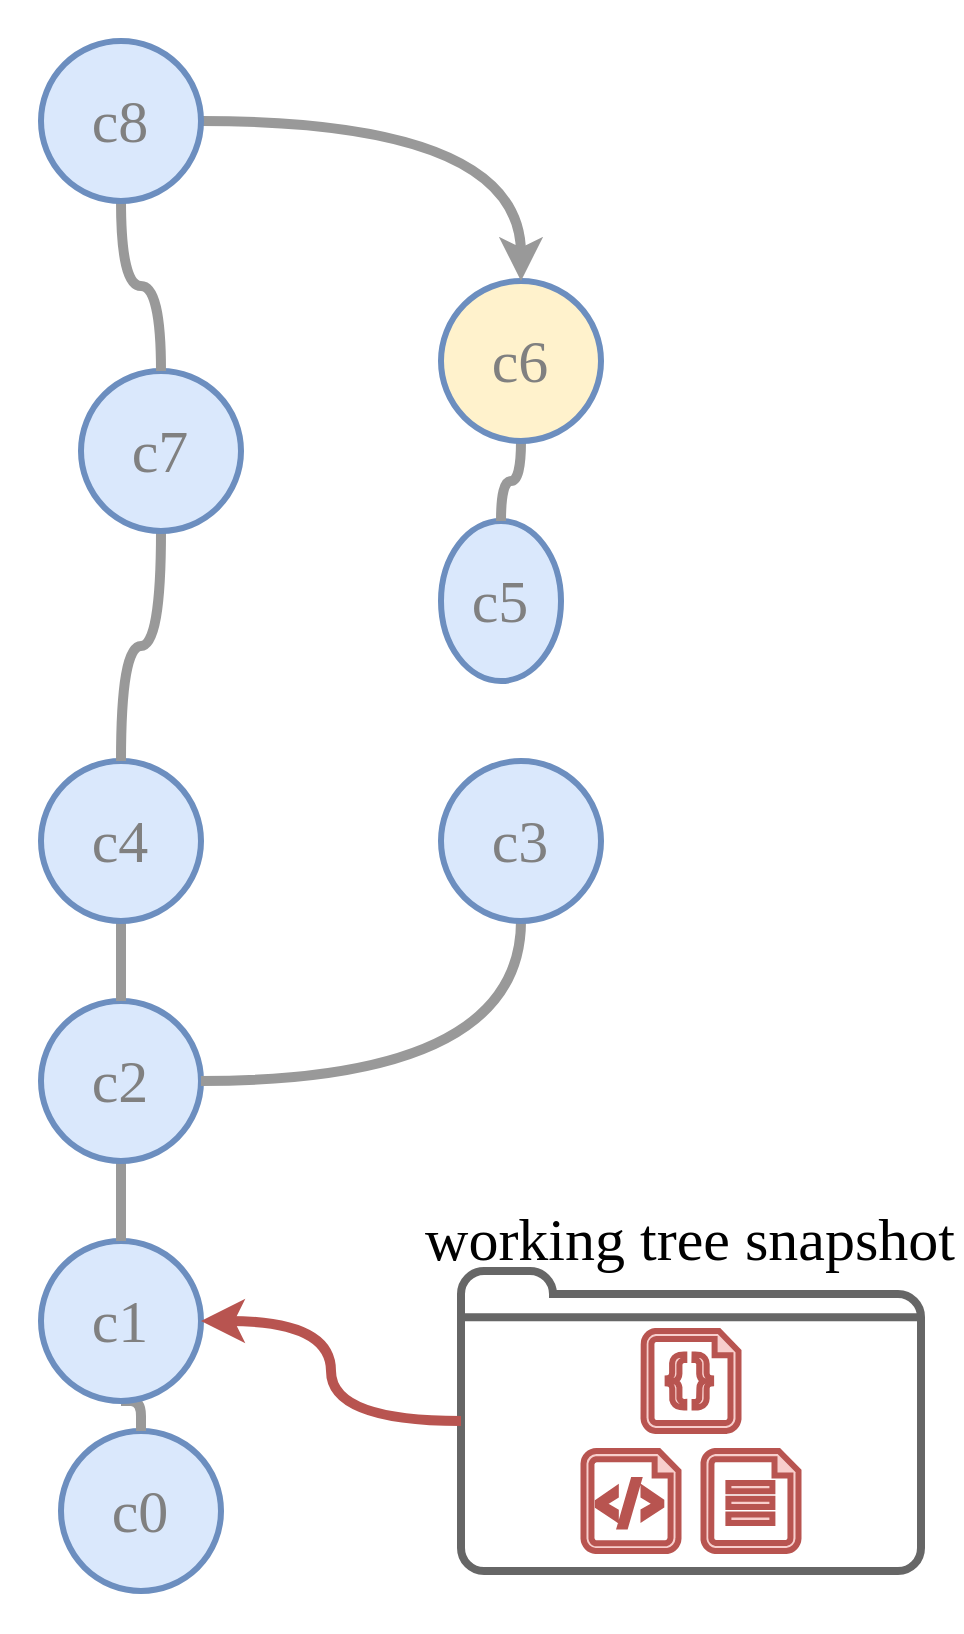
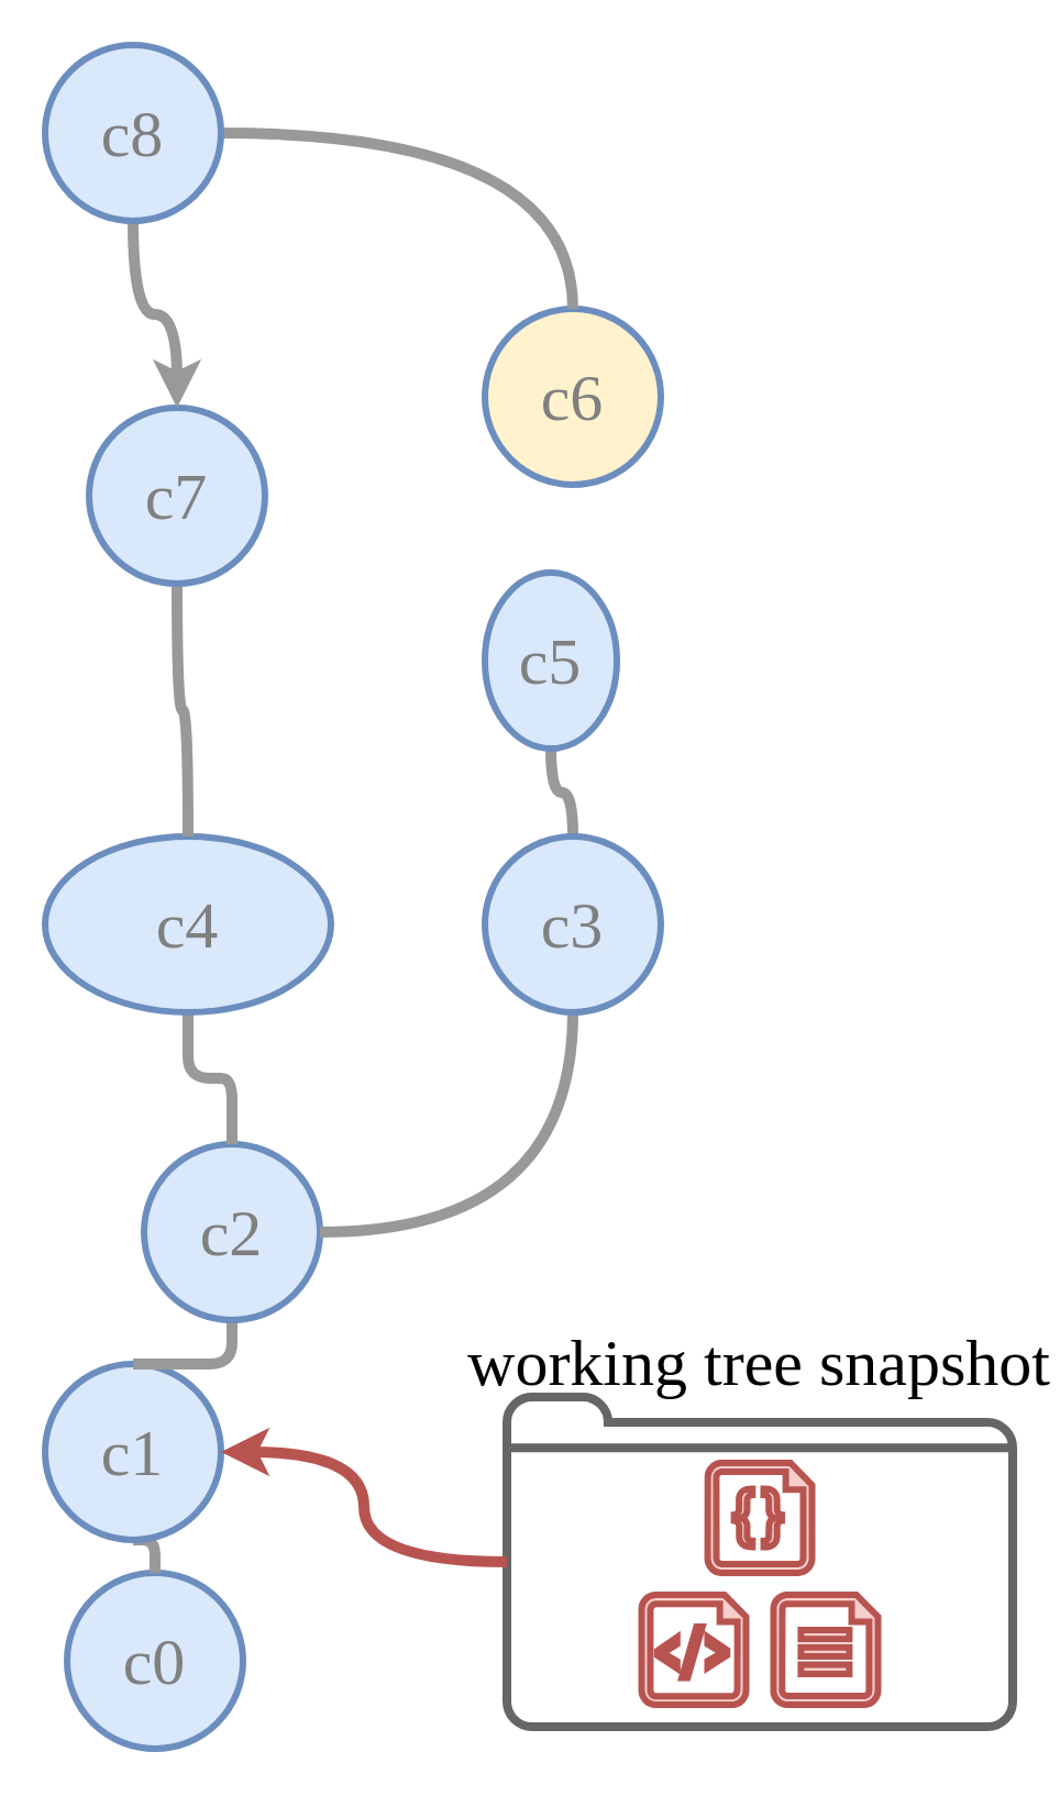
  <mxCell id="0" />
  <mxCell id="1" parent="0" />
  <mxCell id="2" value="c0" style="ellipse;whiteSpace=wrap;html=1;aspect=fixed;fillColor=#dae8fc;strokeColor=#6c8ebf;strokeWidth=3;fontSize=30;fontFamily=Source Sans Pro;fontSource=https%3A%2F%2Ffonts.googleapis.com%2Fcss%3Ffamily%3DSource%2BSans%2BPro;fontColor=#808080;" parent="1" vertex="1"><mxGeometry x="30" y="715" width="80" height="80" as="geometry" /></mxCell>
  <mxCell id="3" style="edgeStyle=orthogonalEdgeStyle;rounded=1;orthogonalLoop=1;jettySize=auto;html=1;exitX=0.5;exitY=1;exitDx=0;exitDy=0;entryX=0.5;entryY=0;entryDx=0;entryDy=0;strokeColor=#999999;strokeWidth=5;endArrow=none;endFill=0;" parent="1" source="4" target="2" edge="1"><mxGeometry relative="1" as="geometry" /></mxCell>
  <mxCell id="4" value="c1" style="ellipse;whiteSpace=wrap;html=1;aspect=fixed;fillColor=#dae8fc;strokeColor=#6c8ebf;strokeWidth=3;fontSize=30;fontFamily=Source Sans Pro;fontSource=https%3A%2F%2Ffonts.googleapis.com%2Fcss%3Ffamily%3DSource%2BSans%2BPro;fontColor=#808080;" parent="1" vertex="1"><mxGeometry x="20" y="620" width="80" height="80" as="geometry" /></mxCell>
  <mxCell id="5" style="edgeStyle=orthogonalEdgeStyle;rounded=1;orthogonalLoop=1;jettySize=auto;html=1;exitX=0.5;exitY=1;exitDx=0;exitDy=0;entryX=0.5;entryY=0;entryDx=0;entryDy=0;strokeColor=#999999;strokeWidth=5;endArrow=none;endFill=0;" parent="1" source="6" target="4" edge="1"><mxGeometry relative="1" as="geometry" /></mxCell>
- <mxCell id="6" value="&lt;span style=&quot;color: rgb(128, 128, 128); font-family: &amp;quot;Source Sans Pro&amp;quot;; font-size: 30px;&quot;&gt;c2&lt;/span&gt;" style="ellipse;whiteSpace=wrap;html=1;aspect=fixed;fillColor=#dae8fc;strokeColor=#6c8ebf;strokeWidth=3;" parent="1" vertex="1"><mxGeometry x="20" y="500" width="80" height="80" as="geometry" /></mxCell>
+ <mxCell id="6" value="&lt;span style=&quot;color: rgb(128, 128, 128); font-family: &amp;quot;Source Sans Pro&amp;quot;; font-size: 30px;&quot;&gt;c2&lt;/span&gt;" style="ellipse;whiteSpace=wrap;html=1;aspect=fixed;fillColor=#dae8fc;strokeColor=#6c8ebf;strokeWidth=3;" parent="1" vertex="1"><mxGeometry x="65" y="520" width="80" height="80" as="geometry" /></mxCell>
  <mxCell id="7" style="edgeStyle=orthogonalEdgeStyle;rounded=1;orthogonalLoop=1;jettySize=auto;html=1;exitX=0.5;exitY=1;exitDx=0;exitDy=0;entryX=0.5;entryY=0;entryDx=0;entryDy=0;strokeColor=#999999;strokeWidth=5;endArrow=none;endFill=0;" parent="1" source="8" target="6" edge="1"><mxGeometry relative="1" as="geometry" /></mxCell>
- <mxCell id="8" value="&lt;span style=&quot;color: rgb(128, 128, 128); font-family: &amp;quot;Source Sans Pro&amp;quot;; font-size: 30px;&quot;&gt;c4&lt;/span&gt;" style="ellipse;whiteSpace=wrap;html=1;aspect=fixed;fillColor=#dae8fc;strokeColor=#6c8ebf;strokeWidth=3;" parent="1" vertex="1"><mxGeometry x="20" y="380" width="80" height="80" as="geometry" /></mxCell>
+ <mxCell id="8" value="&lt;span style=&quot;color: rgb(128, 128, 128); font-family: &amp;quot;Source Sans Pro&amp;quot;; font-size: 30px;&quot;&gt;c4&lt;/span&gt;" style="ellipse;whiteSpace=wrap;html=1;aspect=fixed;fillColor=#dae8fc;strokeColor=#6c8ebf;strokeWidth=3;" parent="1" vertex="1"><mxGeometry x="20" y="380" width="130" height="80" as="geometry" /></mxCell>
+ <mxCell id="9" style="edgeStyle=orthogonalEdgeStyle;curved=1;orthogonalLoop=1;jettySize=auto;html=1;exitX=0.5;exitY=1;exitDx=0;exitDy=0;entryX=0.5;entryY=0;entryDx=0;entryDy=0;strokeColor=#999999;strokeWidth=5;endArrow=none;endFill=0;" parent="1" source="10" target="12" edge="1"><mxGeometry relative="1" as="geometry" /></mxCell>
  <mxCell id="10" value="&lt;span style=&quot;color: rgb(128, 128, 128); font-family: &amp;quot;Source Sans Pro&amp;quot;; font-size: 30px;&quot;&gt;c5&lt;/span&gt;" style="ellipse;whiteSpace=wrap;html=1;aspect=fixed;fillColor=#dae8fc;strokeColor=#6c8ebf;strokeWidth=3;" parent="1" vertex="1"><mxGeometry x="220" y="260" width="60" height="80" as="geometry" /></mxCell>
  <mxCell id="11" style="edgeStyle=orthogonalEdgeStyle;orthogonalLoop=1;jettySize=auto;html=1;exitX=0.5;exitY=1;exitDx=0;exitDy=0;entryX=1;entryY=0.5;entryDx=0;entryDy=0;strokeColor=#999999;strokeWidth=5;curved=1;endArrow=none;endFill=0;" parent="1" source="12" target="6" edge="1"><mxGeometry relative="1" as="geometry" /></mxCell>
  <mxCell id="12" value="&lt;span style=&quot;color: rgb(128, 128, 128); font-family: &amp;quot;Source Sans Pro&amp;quot;; font-size: 30px;&quot;&gt;c3&lt;/span&gt;" style="ellipse;whiteSpace=wrap;html=1;aspect=fixed;fillColor=#dae8fc;strokeColor=#6c8ebf;strokeWidth=3;" parent="1" vertex="1"><mxGeometry x="220" y="380" width="80" height="80" as="geometry" /></mxCell>
- <mxCell id="13" style="edgeStyle=orthogonalEdgeStyle;curved=1;orthogonalLoop=1;jettySize=auto;html=1;exitX=0.5;exitY=1;exitDx=0;exitDy=0;entryX=0.5;entryY=0;entryDx=0;entryDy=0;strokeColor=#999999;strokeWidth=5;endArrow=none;endFill=0;" parent="1" source="14" target="10" edge="1"><mxGeometry relative="1" as="geometry" /></mxCell>
  <mxCell id="14" value="&lt;span style=&quot;color: rgb(128, 128, 128); font-family: &amp;quot;Source Sans Pro&amp;quot;; font-size: 30px;&quot;&gt;c6&lt;/span&gt;" style="ellipse;whiteSpace=wrap;html=1;aspect=fixed;fillColor=#fff2cc;strokeColor=#6c8ebf;strokeWidth=3;" parent="1" vertex="1"><mxGeometry x="220" y="140" width="80" height="80" as="geometry" /></mxCell>
  <mxCell id="15" style="edgeStyle=orthogonalEdgeStyle;curved=1;orthogonalLoop=1;jettySize=auto;html=1;exitX=0.5;exitY=1;exitDx=0;exitDy=0;strokeColor=#999999;strokeWidth=5;endArrow=none;endFill=0;" parent="1" source="16" target="8" edge="1"><mxGeometry relative="1" as="geometry" /></mxCell>
  <mxCell id="16" value="&lt;span style=&quot;color: rgb(128, 128, 128); font-family: &amp;quot;Source Sans Pro&amp;quot;; font-size: 30px;&quot;&gt;c7&lt;/span&gt;" style="ellipse;whiteSpace=wrap;html=1;aspect=fixed;fillColor=#dae8fc;strokeColor=#6c8ebf;strokeWidth=3;" parent="1" vertex="1"><mxGeometry x="40" y="185" width="80" height="80" as="geometry" /></mxCell>
- <mxCell id="17" style="edgeStyle=orthogonalEdgeStyle;curved=1;orthogonalLoop=1;jettySize=auto;html=1;exitX=0.5;exitY=1;exitDx=0;exitDy=0;entryX=0.5;entryY=0;entryDx=0;entryDy=0;strokeColor=#999999;strokeWidth=5;endArrow=none;endFill=0;" parent="1" source="19" target="16" edge="1"><mxGeometry relative="1" as="geometry" /></mxCell>
- <mxCell id="18" style="edgeStyle=orthogonalEdgeStyle;curved=1;orthogonalLoop=1;jettySize=auto;html=1;exitX=1;exitY=0.5;exitDx=0;exitDy=0;strokeColor=#999999;strokeWidth=5;endArrow=classic;endFill=0;" parent="1" source="19" target="14" edge="1"><mxGeometry relative="1" as="geometry" /></mxCell>
+ <mxCell id="17" style="edgeStyle=orthogonalEdgeStyle;curved=1;orthogonalLoop=1;jettySize=auto;html=1;exitX=0.5;exitY=1;exitDx=0;exitDy=0;entryX=0.5;entryY=0;entryDx=0;entryDy=0;strokeColor=#999999;strokeWidth=5;endArrow=classic;endFill=0;" parent="1" source="19" target="16" edge="1"><mxGeometry relative="1" as="geometry" /></mxCell>
+ <mxCell id="18" style="edgeStyle=orthogonalEdgeStyle;curved=1;orthogonalLoop=1;jettySize=auto;html=1;exitX=1;exitY=0.5;exitDx=0;exitDy=0;strokeColor=#999999;strokeWidth=5;endArrow=none;endFill=0;" parent="1" source="19" target="14" edge="1"><mxGeometry relative="1" as="geometry" /></mxCell>
  <mxCell id="19" value="&lt;span style=&quot;color: rgb(128, 128, 128); font-family: &amp;quot;Source Sans Pro&amp;quot;; font-size: 30px;&quot;&gt;c8&lt;/span&gt;" style="ellipse;whiteSpace=wrap;html=1;aspect=fixed;fillColor=#dae8fc;strokeColor=#6c8ebf;strokeWidth=3;" parent="1" vertex="1"><mxGeometry x="20" y="20" width="80" height="80" as="geometry" /></mxCell>
  <mxCell id="20" value="working tree snapshot" style="group;labelPosition=center;verticalLabelPosition=top;align=center;verticalAlign=bottom;fontFamily=Source Sans Pro;fontSource=https%3A%2F%2Ffonts.googleapis.com%2Fcss%3Ffamily%3DSource%2BSans%2BPro;fontSize=30;" parent="1" vertex="1" connectable="0"><mxGeometry x="230" y="635" width="230" height="150" as="geometry" /></mxCell>
  <mxCell id="21" value="" style="html=1;verticalLabelPosition=bottom;align=center;labelBackgroundColor=#ffffff;verticalAlign=top;strokeWidth=4;strokeColor=#666666;shadow=0;dashed=0;shape=mxgraph.ios7.icons.folder;fontFamily=Source Sans Pro;fontSource=https%3A%2F%2Ffonts.googleapis.com%2Fcss%3Ffamily%3DSource%2BSans%2BPro;fontSize=30;fontColor=#333333;fillColor=none;" parent="20" vertex="1"><mxGeometry width="230" height="150" as="geometry" /></mxCell>
  <mxCell id="22" value="" style="verticalLabelPosition=bottom;html=1;verticalAlign=top;align=center;strokeColor=#b85450;fillColor=#f8cecc;shape=mxgraph.azure.script_file;pointerEvents=1;strokeWidth=3;fontFamily=Source Sans Pro;fontSource=https%3A%2F%2Ffonts.googleapis.com%2Fcss%3Ffamily%3DSource%2BSans%2BPro;fontSize=30;" parent="20" vertex="1"><mxGeometry x="61.25" y="90" width="47.5" height="50" as="geometry" /></mxCell>
  <mxCell id="23" value="" style="verticalLabelPosition=bottom;html=1;verticalAlign=top;align=center;strokeColor=#b85450;fillColor=#f8cecc;shape=mxgraph.azure.code_file;pointerEvents=1;strokeWidth=3;fontFamily=Source Sans Pro;fontSource=https%3A%2F%2Ffonts.googleapis.com%2Fcss%3Ffamily%3DSource%2BSans%2BPro;fontSize=30;" parent="20" vertex="1"><mxGeometry x="91.25" y="30" width="47.5" height="50" as="geometry" /></mxCell>
  <mxCell id="24" value="" style="verticalLabelPosition=bottom;html=1;verticalAlign=top;align=center;strokeColor=#b85450;fillColor=#f8cecc;shape=mxgraph.azure.file;pointerEvents=1;strokeWidth=3;fontFamily=Source Sans Pro;fontSource=https%3A%2F%2Ffonts.googleapis.com%2Fcss%3Ffamily%3DSource%2BSans%2BPro;fontSize=30;" parent="20" vertex="1"><mxGeometry x="121.25" y="90" width="47.5" height="50" as="geometry" /></mxCell>
  <mxCell id="25" style="edgeStyle=orthogonalEdgeStyle;curved=1;orthogonalLoop=1;jettySize=auto;html=1;entryX=1;entryY=0.5;entryDx=0;entryDy=0;strokeColor=#b85450;strokeWidth=5;fontFamily=Source Sans Pro;fontSource=https%3A%2F%2Ffonts.googleapis.com%2Fcss%3Ffamily%3DSource%2BSans%2BPro;fontSize=30;fontColor=#000000;fillColor=#f8cecc;" parent="1" source="21" target="4" edge="1"><mxGeometry relative="1" as="geometry" /></mxCell>
